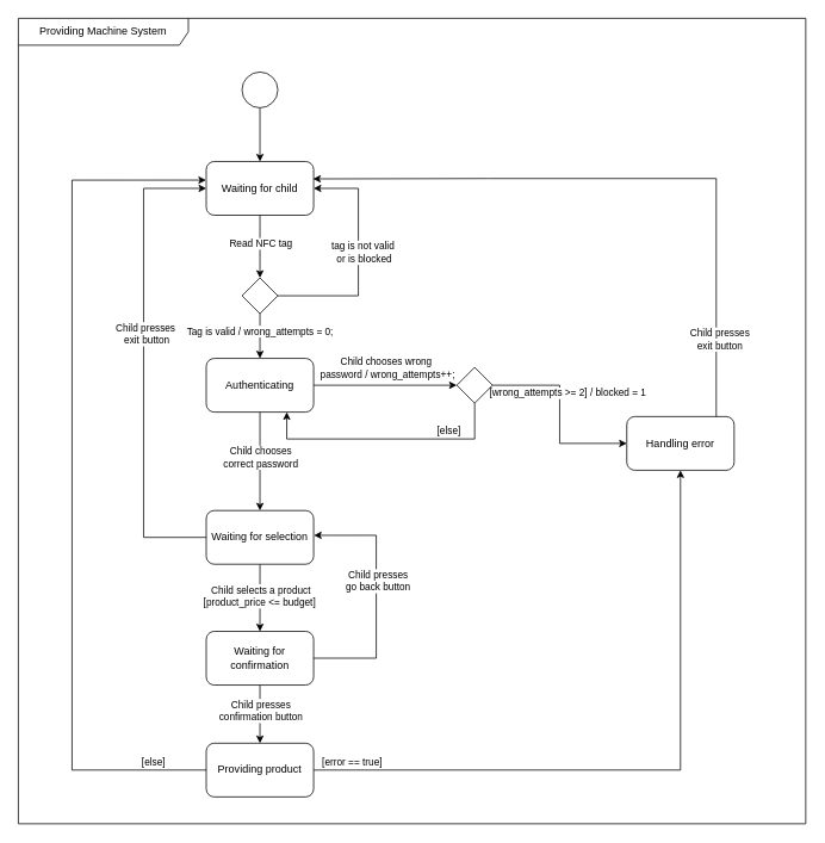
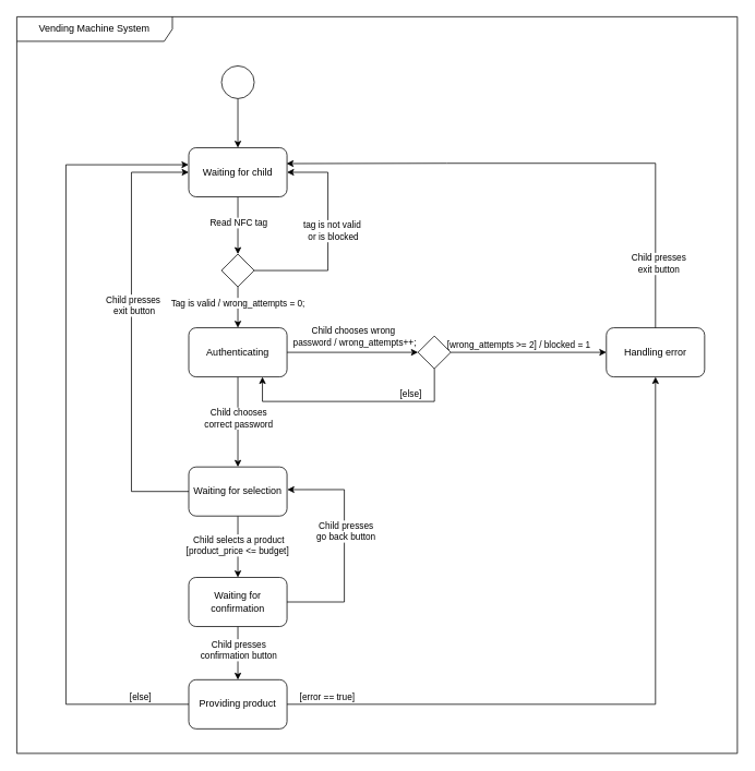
  <mxCell id="0" />
  <mxCell id="1" parent="0" />
  <mxCell id="2" value="" style="edgeStyle=orthogonalEdgeStyle;rounded=0;orthogonalLoop=1;jettySize=auto;html=1;" parent="1" source="3" target="6" edge="1"><mxGeometry relative="1" as="geometry" /></mxCell>
  <mxCell id="3" value="" style="ellipse;whiteSpace=wrap;html=1;aspect=fixed;" parent="1" vertex="1"><mxGeometry x="270" y="80" width="40" height="40" as="geometry" /></mxCell>
  <mxCell id="4" value="" style="edgeStyle=orthogonalEdgeStyle;rounded=0;orthogonalLoop=1;jettySize=auto;html=1;" parent="1" source="6" target="29" edge="1"><mxGeometry relative="1" as="geometry" /></mxCell>
  <mxCell id="5" value="Read NFC tag" style="edgeLabel;html=1;align=center;verticalAlign=middle;resizable=0;points=[];" parent="4" connectable="0" vertex="1"><mxGeometry x="-0.328" relative="1" as="geometry"><mxPoint y="7" as="offset" /></mxGeometry></mxCell>
  <mxCell id="6" value="Waiting for child" style="rounded=1;whiteSpace=wrap;html=1;" parent="1" vertex="1"><mxGeometry x="230" y="180" width="120" height="60" as="geometry" /></mxCell>
  <mxCell id="7" value="" style="edgeStyle=orthogonalEdgeStyle;rounded=0;orthogonalLoop=1;jettySize=auto;html=1;entryX=0;entryY=0.5;entryDx=0;entryDy=0;" parent="1" source="11" target="34" edge="1"><mxGeometry relative="1" as="geometry"><mxPoint x="290" y="600" as="targetPoint" /></mxGeometry></mxCell>
  <mxCell id="8" value="Child chooses wrong&lt;br&gt;&amp;nbsp;password / wrong_attempts++;" style="edgeLabel;html=1;align=center;verticalAlign=middle;resizable=0;points=[];" parent="7" connectable="0" vertex="1"><mxGeometry x="-0.083" y="3" relative="1" as="geometry"><mxPoint x="7" y="-17" as="offset" /></mxGeometry></mxCell>
  <mxCell id="9" value="" style="edgeStyle=orthogonalEdgeStyle;rounded=0;orthogonalLoop=1;jettySize=auto;html=1;" parent="1" source="11" target="16" edge="1"><mxGeometry relative="1" as="geometry" /></mxCell>
  <mxCell id="10" value="Child chooses &lt;br&gt;correct password" style="edgeLabel;html=1;align=center;verticalAlign=middle;resizable=0;points=[];" parent="9" connectable="0" vertex="1"><mxGeometry x="-0.25" y="-3" relative="1" as="geometry"><mxPoint x="3" y="9" as="offset" /></mxGeometry></mxCell>
  <mxCell id="11" value="Authenticating" style="rounded=1;whiteSpace=wrap;html=1;" parent="1" vertex="1"><mxGeometry x="230" y="400" width="120" height="60" as="geometry" /></mxCell>
  <mxCell id="12" value="" style="edgeStyle=orthogonalEdgeStyle;rounded=0;orthogonalLoop=1;jettySize=auto;html=1;" parent="1" source="16" target="19" edge="1"><mxGeometry relative="1" as="geometry" /></mxCell>
  <mxCell id="13" value="Child selects a product&lt;br&gt;[product_price &amp;lt;= budget]&amp;nbsp;" style="edgeLabel;html=1;align=center;verticalAlign=middle;resizable=0;points=[];" parent="12" connectable="0" vertex="1"><mxGeometry x="-0.072" y="2" relative="1" as="geometry"><mxPoint x="-2" as="offset" /></mxGeometry></mxCell>
  <mxCell id="14" style="edgeStyle=orthogonalEdgeStyle;rounded=0;orthogonalLoop=1;jettySize=auto;html=1;entryX=0;entryY=0.5;entryDx=0;entryDy=0;" parent="1" source="16" target="6" edge="1"><mxGeometry relative="1" as="geometry"><Array as="points"><mxPoint x="160" y="600" /><mxPoint x="160" y="210" /></Array></mxGeometry></mxCell>
  <mxCell id="15" value="Child presses&lt;br&gt;&amp;nbsp;exit button" style="edgeLabel;html=1;align=center;verticalAlign=middle;resizable=0;points=[];" parent="14" connectable="0" vertex="1"><mxGeometry x="0.124" y="-1" relative="1" as="geometry"><mxPoint as="offset" /></mxGeometry></mxCell>
  <mxCell id="16" value="Waiting for selection" style="rounded=1;whiteSpace=wrap;html=1;" parent="1" vertex="1"><mxGeometry x="230" y="570" width="120" height="60" as="geometry" /></mxCell>
  <mxCell id="17" value="" style="edgeStyle=orthogonalEdgeStyle;rounded=0;orthogonalLoop=1;jettySize=auto;html=1;" parent="1" source="19" target="24" edge="1"><mxGeometry relative="1" as="geometry" /></mxCell>
  <mxCell id="18" value="Child presses&lt;br style=&quot;border-color: var(--border-color);&quot;&gt;confirmation button" style="edgeLabel;html=1;align=center;verticalAlign=middle;resizable=0;points=[];" parent="17" connectable="0" vertex="1"><mxGeometry x="-0.345" y="2" relative="1" as="geometry"><mxPoint x="-2" y="7" as="offset" /></mxGeometry></mxCell>
  <mxCell id="19" value="Waiting for confirmation" style="rounded=1;whiteSpace=wrap;html=1;" parent="1" vertex="1"><mxGeometry x="230" y="705" width="120" height="60" as="geometry" /></mxCell>
  <mxCell id="20" style="edgeStyle=orthogonalEdgeStyle;rounded=0;orthogonalLoop=1;jettySize=auto;html=1;" parent="1" source="24" target="36" edge="1"><mxGeometry relative="1" as="geometry" /></mxCell>
  <mxCell id="21" value="[error == true]" style="edgeLabel;html=1;align=center;verticalAlign=middle;resizable=0;points=[];" parent="20" connectable="0" vertex="1"><mxGeometry x="-0.888" y="-2" relative="1" as="geometry"><mxPoint y="-12" as="offset" /></mxGeometry></mxCell>
  <mxCell id="22" style="edgeStyle=orthogonalEdgeStyle;rounded=0;orthogonalLoop=1;jettySize=auto;html=1;entryX=-0.002;entryY=0.346;entryDx=0;entryDy=0;entryPerimeter=0;" parent="1" source="24" target="6" edge="1"><mxGeometry relative="1" as="geometry"><Array as="points"><mxPoint x="80" y="860" /><mxPoint x="80" y="200" /><mxPoint x="230" y="200" /></Array></mxGeometry></mxCell>
  <mxCell id="23" value="[else]" style="edgeLabel;html=1;align=center;verticalAlign=middle;resizable=0;points=[];" parent="22" connectable="0" vertex="1"><mxGeometry x="-0.874" y="-1" relative="1" as="geometry"><mxPoint y="-9" as="offset" /></mxGeometry></mxCell>
  <mxCell id="24" value="Providing product" style="rounded=1;whiteSpace=wrap;html=1;" parent="1" vertex="1"><mxGeometry x="230" y="830" width="120" height="60" as="geometry" /></mxCell>
  <mxCell id="25" style="edgeStyle=orthogonalEdgeStyle;rounded=0;orthogonalLoop=1;jettySize=auto;html=1;entryX=1;entryY=0.5;entryDx=0;entryDy=0;" parent="1" source="29" target="6" edge="1"><mxGeometry relative="1" as="geometry"><Array as="points"><mxPoint x="400" y="330" /><mxPoint x="400" y="210" /></Array></mxGeometry></mxCell>
  <mxCell id="26" value="tag is not valid&lt;br&gt;&amp;nbsp;or is blocked" style="edgeLabel;html=1;align=center;verticalAlign=middle;resizable=0;points=[];" parent="25" connectable="0" vertex="1"><mxGeometry x="0.069" y="-4" relative="1" as="geometry"><mxPoint as="offset" /></mxGeometry></mxCell>
  <mxCell id="27" value="" style="edgeStyle=orthogonalEdgeStyle;rounded=0;orthogonalLoop=1;jettySize=auto;html=1;" parent="1" source="29" target="11" edge="1"><mxGeometry relative="1" as="geometry" /></mxCell>
  <mxCell id="28" value="Tag is valid / wrong_attempts = 0;" style="edgeLabel;html=1;align=center;verticalAlign=middle;resizable=0;points=[];" parent="27" connectable="0" vertex="1"><mxGeometry x="-0.249" y="-1" relative="1" as="geometry"><mxPoint as="offset" /></mxGeometry></mxCell>
  <mxCell id="29" value="" style="rhombus;whiteSpace=wrap;html=1;" parent="1" vertex="1"><mxGeometry x="270" y="310" width="40" height="40" as="geometry" /></mxCell>
  <mxCell id="30" value="" style="edgeStyle=orthogonalEdgeStyle;rounded=0;orthogonalLoop=1;jettySize=auto;html=1;entryX=0;entryY=0.5;entryDx=0;entryDy=0;" parent="1" source="34" target="36" edge="1"><mxGeometry relative="1" as="geometry"><mxPoint x="710" y="430" as="targetPoint" /></mxGeometry></mxCell>
  <mxCell id="31" value="[wrong_attempts &amp;gt;= 2] / blocked = 1" style="edgeLabel;html=1;align=center;verticalAlign=middle;resizable=0;points=[];" parent="30" connectable="0" vertex="1"><mxGeometry x="-0.175" y="4" relative="1" as="geometry"><mxPoint x="4" y="-6" as="offset" /></mxGeometry></mxCell>
  <mxCell id="32" style="edgeStyle=orthogonalEdgeStyle;rounded=0;orthogonalLoop=1;jettySize=auto;html=1;entryX=0.75;entryY=1;entryDx=0;entryDy=0;" parent="1" source="34" target="11" edge="1"><mxGeometry relative="1" as="geometry"><mxPoint x="380" y="460" as="targetPoint" /><Array as="points"><mxPoint x="530" y="490" /><mxPoint x="320" y="490" /></Array></mxGeometry></mxCell>
  <mxCell id="33" value="[else]" style="edgeLabel;html=1;align=center;verticalAlign=middle;resizable=0;points=[];" parent="32" connectable="0" vertex="1"><mxGeometry x="-0.162" y="-1" relative="1" as="geometry"><mxPoint x="47" y="-9" as="offset" /></mxGeometry></mxCell>
  <mxCell id="34" value="" style="rhombus;whiteSpace=wrap;html=1;" parent="1" vertex="1"><mxGeometry x="510" y="410" width="40" height="40" as="geometry" /></mxCell>
- <mxCell id="35" value="Providing Machine System" style="shape=umlFrame;whiteSpace=wrap;html=1;pointerEvents=0;width=190;height=30;" parent="1" vertex="1"><mxGeometry x="20" y="20" width="880" height="900" as="geometry" /></mxCell>
- <mxCell id="36" value="Handling error" style="rounded=1;whiteSpace=wrap;html=1;" parent="1" vertex="1"><mxGeometry x="700" y="465" width="120" height="60" as="geometry" /></mxCell>
+ <mxCell id="35" value="Vending Machine System" style="shape=umlFrame;whiteSpace=wrap;html=1;pointerEvents=0;width=190;height=30;" parent="1" vertex="1"><mxGeometry x="20" y="20" width="880" height="900" as="geometry" /></mxCell>
+ <mxCell id="36" value="Handling error" style="rounded=1;whiteSpace=wrap;html=1;" parent="1" vertex="1"><mxGeometry x="740" y="400" width="120" height="60" as="geometry" /></mxCell>
  <mxCell id="37" style="edgeStyle=orthogonalEdgeStyle;rounded=0;orthogonalLoop=1;jettySize=auto;html=1;entryX=0.995;entryY=0.323;entryDx=0;entryDy=0;entryPerimeter=0;" parent="1" source="36" target="6" edge="1"><mxGeometry relative="1" as="geometry"><Array as="points"><mxPoint x="800" y="199" /><mxPoint x="545" y="199" /></Array></mxGeometry></mxCell>
  <mxCell id="38" value="Child presses&lt;br&gt;exit button" style="edgeLabel;html=1;align=center;verticalAlign=middle;resizable=0;points=[];" parent="37" connectable="0" vertex="1"><mxGeometry x="-0.756" y="-3" relative="1" as="geometry"><mxPoint as="offset" /></mxGeometry></mxCell>
  <mxCell id="39" style="edgeStyle=orthogonalEdgeStyle;rounded=0;orthogonalLoop=1;jettySize=auto;html=1;entryX=1.003;entryY=0.462;entryDx=0;entryDy=0;entryPerimeter=0;" parent="1" source="19" target="16" edge="1"><mxGeometry relative="1" as="geometry"><Array as="points"><mxPoint x="420" y="735" /><mxPoint x="420" y="598" /></Array></mxGeometry></mxCell>
  <mxCell id="40" value="Child presses&lt;br&gt;go back button" style="edgeLabel;html=1;align=center;verticalAlign=middle;resizable=0;points=[];" parent="39" connectable="0" vertex="1"><mxGeometry x="0.136" y="-1" relative="1" as="geometry"><mxPoint as="offset" /></mxGeometry></mxCell>
